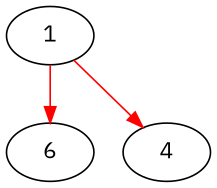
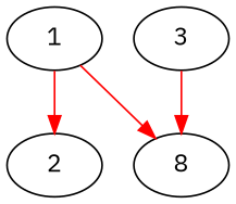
  digraph {
    fontname="IBM Plex Sans"
    node [fontname="IBM Plex Sans"]
    edge [color=red fontname="IBM Plex Sans"]
    1
-   2 [label=6]
-   4
+   2
+   4 [label=8]
+   3
    1 -> 2
    1 -> 4
+   3 -> 4
  }
